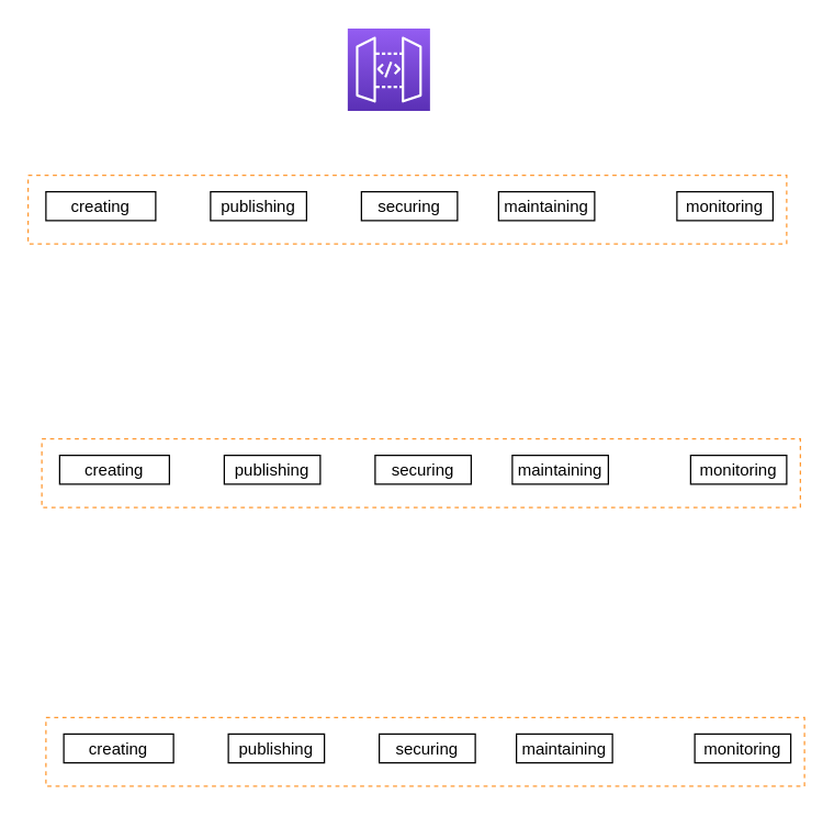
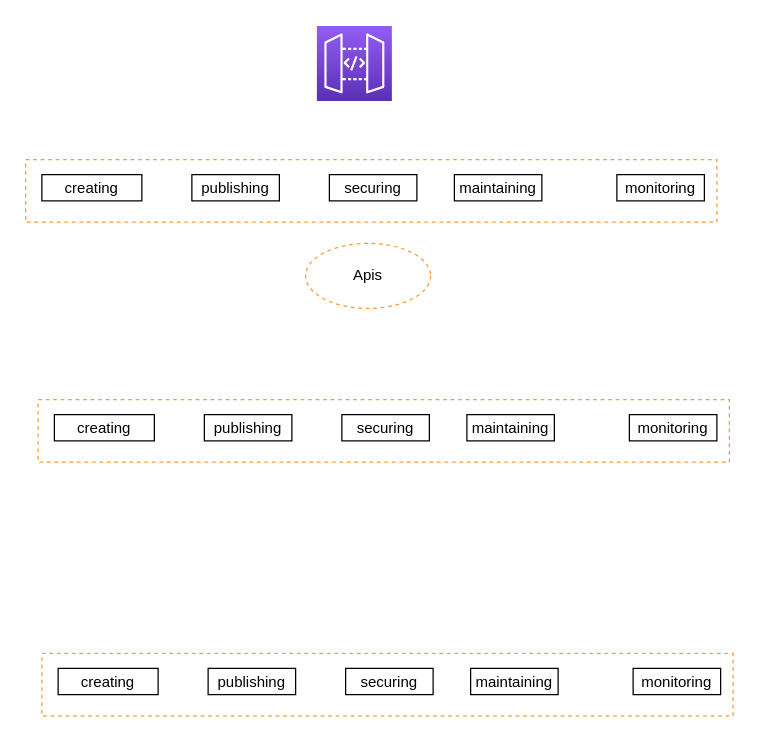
  <mxCell id="0" />
  <mxCell id="1" parent="0" />
  <mxCell id="2" value="" style="sketch=0;points=[[0,0,0],[0.25,0,0],[0.5,0,0],[0.75,0,0],[1,0,0],[0,1,0],[0.25,1,0],[0.5,1,0],[0.75,1,0],[1,1,0],[0,0.25,0],[0,0.5,0],[0,0.75,0],[1,0.25,0],[1,0.5,0],[1,0.75,0]];outlineConnect=0;fontColor=#232F3E;gradientColor=#945DF2;gradientDirection=north;fillColor=#5A30B5;strokeColor=#ffffff;dashed=0;verticalLabelPosition=bottom;verticalAlign=top;align=center;html=1;fontSize=12;fontStyle=0;aspect=fixed;shape=mxgraph.aws4.resourceIcon;resIcon=mxgraph.aws4.api_gateway;" parent="1" vertex="1"><mxGeometry x="253" y="20" width="60" height="60" as="geometry" /></mxCell>
  <mxCell id="3" value="creating" style="rounded=0;whiteSpace=wrap;html=1;" parent="1" vertex="1"><mxGeometry x="33" y="139" width="80" height="21" as="geometry" /></mxCell>
  <mxCell id="4" value="publishing" style="rounded=0;whiteSpace=wrap;html=1;" parent="1" vertex="1"><mxGeometry x="153" y="139" width="70" height="21" as="geometry" /></mxCell>
  <mxCell id="5" value="securing" style="rounded=0;whiteSpace=wrap;html=1;" parent="1" vertex="1"><mxGeometry x="263" y="139" width="70" height="21" as="geometry" /></mxCell>
  <mxCell id="6" value="maintaining" style="rounded=0;whiteSpace=wrap;html=1;" parent="1" vertex="1"><mxGeometry x="363" y="139" width="70" height="21" as="geometry" /></mxCell>
  <mxCell id="7" value="monitoring" style="rounded=0;whiteSpace=wrap;html=1;" parent="1" vertex="1"><mxGeometry x="493" y="139" width="70" height="21" as="geometry" /></mxCell>
  <mxCell id="8" value="" style="rounded=0;whiteSpace=wrap;html=1;dashed=1;fillColor=none;strokeColor=#FF9933;" parent="1" vertex="1"><mxGeometry x="20" y="127" width="553" height="50" as="geometry" /></mxCell>
  <mxCell id="9" value="creating" style="rounded=0;whiteSpace=wrap;html=1;" vertex="1" parent="1"><mxGeometry x="43" y="331" width="80" height="21" as="geometry" /></mxCell>
  <mxCell id="10" value="publishing" style="rounded=0;whiteSpace=wrap;html=1;" vertex="1" parent="1"><mxGeometry x="163" y="331" width="70" height="21" as="geometry" /></mxCell>
  <mxCell id="11" value="securing" style="rounded=0;whiteSpace=wrap;html=1;" vertex="1" parent="1"><mxGeometry x="273" y="331" width="70" height="21" as="geometry" /></mxCell>
  <mxCell id="12" value="maintaining" style="rounded=0;whiteSpace=wrap;html=1;" vertex="1" parent="1"><mxGeometry x="373" y="331" width="70" height="21" as="geometry" /></mxCell>
  <mxCell id="13" value="monitoring" style="rounded=0;whiteSpace=wrap;html=1;" vertex="1" parent="1"><mxGeometry x="503" y="331" width="70" height="21" as="geometry" /></mxCell>
  <mxCell id="14" value="" style="rounded=0;whiteSpace=wrap;html=1;dashed=1;fillColor=none;strokeColor=#FF9933;" vertex="1" parent="1"><mxGeometry x="30" y="319" width="553" height="50" as="geometry" /></mxCell>
+ <mxCell id="15" value="Apis" style="ellipse;whiteSpace=wrap;html=1;dashed=1;strokeColor=#FF9933;fillColor=none;" vertex="1" parent="1"><mxGeometry x="244" y="194" width="100" height="52" as="geometry" /></mxCell>
  <mxCell id="16" value="creating" style="rounded=0;whiteSpace=wrap;html=1;" vertex="1" parent="1"><mxGeometry x="46" y="534" width="80" height="21" as="geometry" /></mxCell>
  <mxCell id="17" value="publishing" style="rounded=0;whiteSpace=wrap;html=1;" vertex="1" parent="1"><mxGeometry x="166" y="534" width="70" height="21" as="geometry" /></mxCell>
  <mxCell id="18" value="securing" style="rounded=0;whiteSpace=wrap;html=1;" vertex="1" parent="1"><mxGeometry x="276" y="534" width="70" height="21" as="geometry" /></mxCell>
  <mxCell id="19" value="maintaining" style="rounded=0;whiteSpace=wrap;html=1;" vertex="1" parent="1"><mxGeometry x="376" y="534" width="70" height="21" as="geometry" /></mxCell>
  <mxCell id="20" value="monitoring" style="rounded=0;whiteSpace=wrap;html=1;" vertex="1" parent="1"><mxGeometry x="506" y="534" width="70" height="21" as="geometry" /></mxCell>
  <mxCell id="21" value="" style="rounded=0;whiteSpace=wrap;html=1;dashed=1;fillColor=none;strokeColor=#FF9933;" vertex="1" parent="1"><mxGeometry x="33" y="522" width="553" height="50" as="geometry" /></mxCell>
